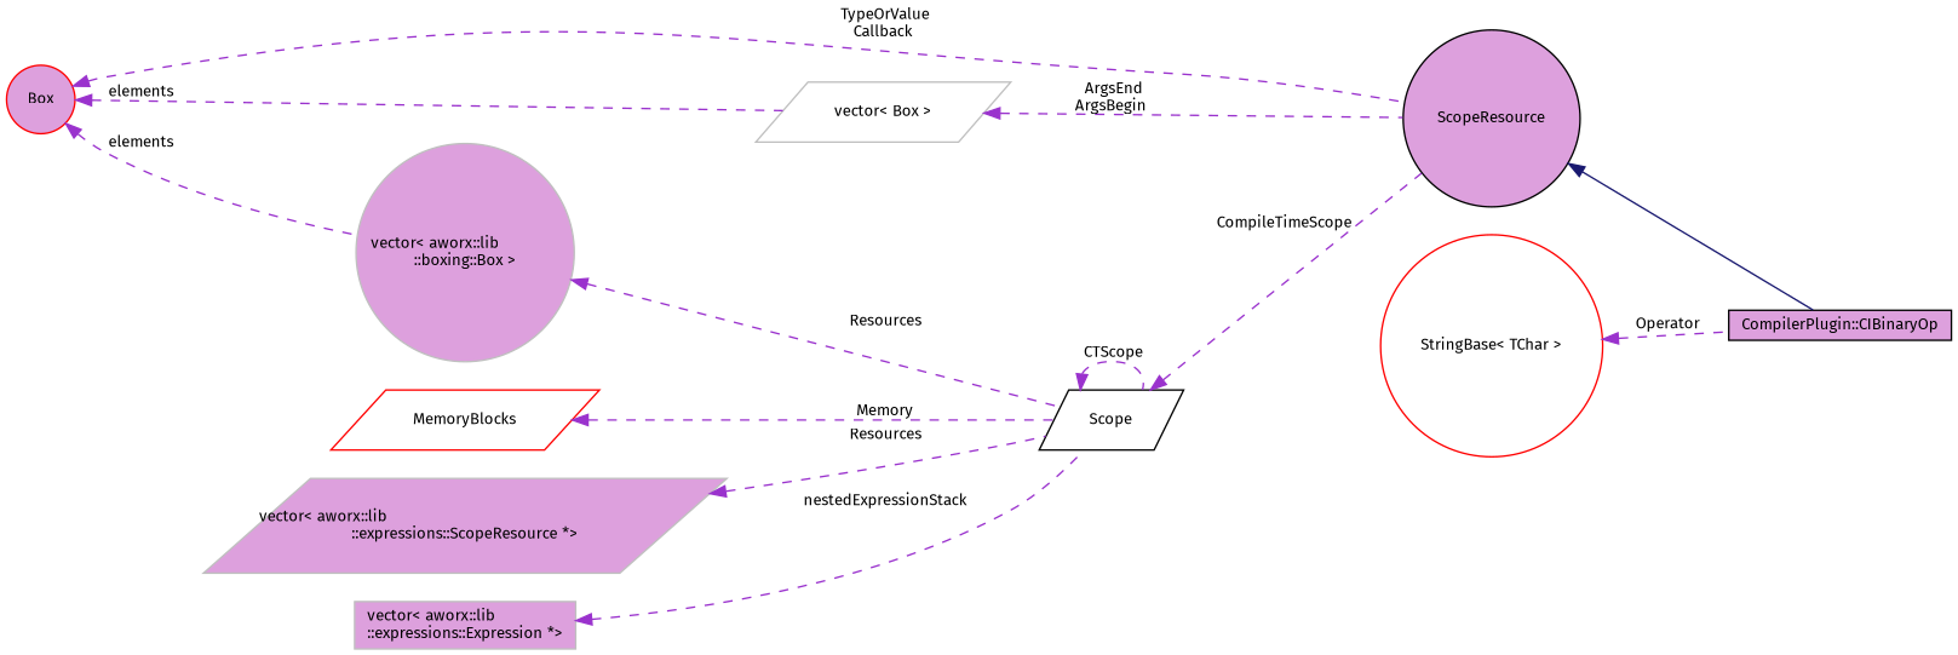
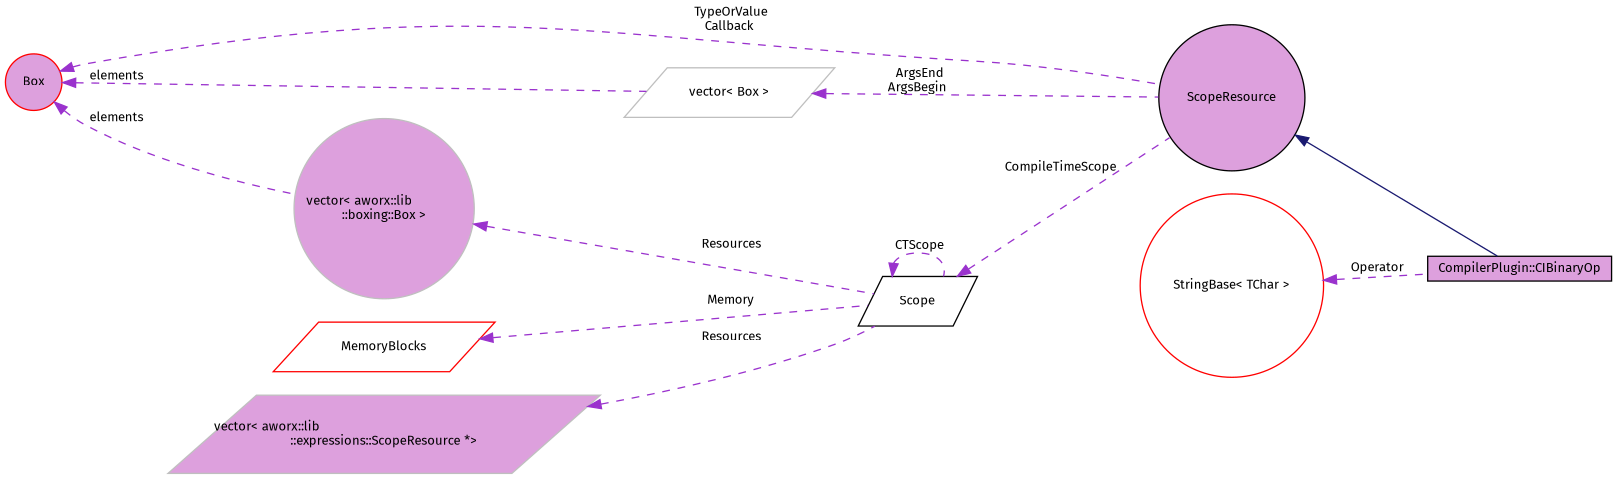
  digraph {
    fontname="Fira Sans"
    rankdir=LR
    node [color=grey75 fillcolor=plum fontname="Fira Sans" fontsize=10 shape=circle style=filled]
    edge [color=darkorchid3 dir=back fontname="Fira Sans" fontsize=10 labelfontname=Helvetica labelfontsize=10 style=dashed]
    n1 [color=black fontcolor=black height=0.2 label="CompilerPlugin::CIBinaryOp" shape=box width=0.4]
    n2 [color=black height=0.2 label=ScopeResource width=0.4]
    n3 [fillcolor=white height=0.2 label="vector\< Box \>" shape=parallelogram width=0.4]
    n4 [color=red height=0.2 label=Box width=0.4]
    n5 [height=0.2 label="vector\< aworx::lib\l::boxing::Box \>" width=0.4]
    n6 [color=black fillcolor=white height=0.2 label=Scope shape=parallelogram width=0.4]
    n7 [color=red fillcolor=white height=0.2 label=MemoryBlocks shape=parallelogram width=0.4]
    n8 [height=0.2 label="vector\< aworx::lib\l::expressions::ScopeResource *\>" shape=parallelogram width=0.4]
-   n9 [height=0.2 label="vector\< aworx::lib\l::expressions::Expression *\>" shape=box width=0.4]
    n10 [color=red fillcolor=white height=0.2 label="StringBase\< TChar \>" width=0.4]
    n2 -> n1 [color=midnightblue style=solid]
    n3 -> n2 [label=" ArgsEnd\nArgsBegin"]
    n4 -> n2 [label=" TypeOrValue\nCallback"]
    n4 -> n3 [label=" elements"]
    n4 -> n5 [label=" elements"]
    n5 -> n6 [label=" Resources"]
    n6 -> n2 [label=" CompileTimeScope"]
    n6 -> n6 [label=" CTScope"]
    n7 -> n6 [label=" Memory"]
    n8 -> n6 [label=" Resources"]
-   n9 -> n6 [label=" nestedExpressionStack"]
    n10 -> n1 [label=" Operator"]
  }
